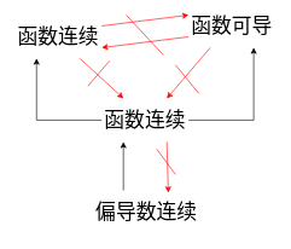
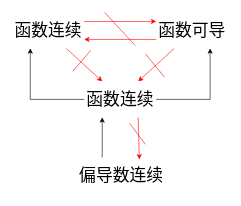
  <mxCell id="0" />
  <mxCell id="1" parent="0" />
  <mxCell id="2" value="&lt;font style=&quot;font-size: 28px;&quot;&gt;函数连续&lt;/font&gt;" style="rounded=0;whiteSpace=wrap;html=1;strokeColor=#FFFFFF;" vertex="1" parent="1"><mxGeometry x="20" y="20" width="120" height="60" as="geometry" /></mxCell>
- <mxCell id="3" value="&lt;font style=&quot;font-size: 28px;&quot;&gt;函数可导&lt;/font&gt;" style="rounded=0;whiteSpace=wrap;html=1;strokeColor=#FFFFFF;" vertex="1" parent="1"><mxGeometry x="260" y="5" width="120" height="60" as="geometry" /></mxCell>
+ <mxCell id="3" value="&lt;font style=&quot;font-size: 28px;&quot;&gt;函数可导&lt;/font&gt;" style="rounded=0;whiteSpace=wrap;html=1;strokeColor=#FFFFFF;" vertex="1" parent="1"><mxGeometry x="260" y="20" width="120" height="60" as="geometry" /></mxCell>
  <mxCell id="4" value="&lt;font style=&quot;font-size: 28px;&quot;&gt;函数连续&lt;/font&gt;" style="rounded=0;whiteSpace=wrap;html=1;strokeColor=#FFFFFF;" vertex="1" parent="1"><mxGeometry x="140" y="135" width="120" height="60" as="geometry" /></mxCell>
  <mxCell id="5" value="&lt;font style=&quot;font-size: 28px;&quot;&gt;偏导数连续&lt;/font&gt;" style="rounded=0;whiteSpace=wrap;html=1;strokeColor=#FFFFFF;" vertex="1" parent="1"><mxGeometry x="128" y="261" width="148" height="60" as="geometry" /></mxCell>
  <mxCell id="6" value="" style="endArrow=classic;html=1;rounded=0;entryX=0.25;entryY=0;entryDx=0;entryDy=0;exitX=0.75;exitY=1;exitDx=0;exitDy=0;strokeColor=#FF0000;" edge="1" parent="1" source="2" target="4"><mxGeometry width="50" height="50" relative="1" as="geometry"><mxPoint x="265" y="351" as="sourcePoint" /><mxPoint x="315" y="301" as="targetPoint" /></mxGeometry></mxCell>
  <mxCell id="7" value="" style="endArrow=classic;html=1;rounded=0;exitX=0.25;exitY=1;exitDx=0;exitDy=0;entryX=0.75;entryY=0;entryDx=0;entryDy=0;strokeColor=#FF0000;" edge="1" parent="1" source="3" target="4"><mxGeometry width="50" height="50" relative="1" as="geometry"><mxPoint x="265" y="351" as="sourcePoint" /><mxPoint x="315" y="301" as="targetPoint" /></mxGeometry></mxCell>
  <mxCell id="8" value="" style="endArrow=classic;html=1;rounded=0;entryX=0.25;entryY=1;entryDx=0;entryDy=0;" edge="1" parent="1" target="2"><mxGeometry width="50" height="50" relative="1" as="geometry"><mxPoint x="140" y="165" as="sourcePoint" /><mxPoint x="315" y="301" as="targetPoint" /><Array as="points"><mxPoint x="50" y="165" /></Array></mxGeometry></mxCell>
  <mxCell id="9" value="" style="endArrow=classic;html=1;rounded=0;exitX=1;exitY=0.5;exitDx=0;exitDy=0;entryX=0.75;entryY=1;entryDx=0;entryDy=0;" edge="1" parent="1" source="4" target="3"><mxGeometry width="50" height="50" relative="1" as="geometry"><mxPoint x="265" y="351" as="sourcePoint" /><mxPoint x="315" y="301" as="targetPoint" /><Array as="points"><mxPoint x="350" y="165" /></Array></mxGeometry></mxCell>
  <mxCell id="10" value="" style="endArrow=classic;html=1;rounded=0;exitX=1;exitY=0.25;exitDx=0;exitDy=0;entryX=0;entryY=0.25;entryDx=0;entryDy=0;strokeColor=#FF0000;" edge="1" parent="1" source="2" target="3"><mxGeometry width="50" height="50" relative="1" as="geometry"><mxPoint x="268" y="294" as="sourcePoint" /><mxPoint x="318" y="244" as="targetPoint" /></mxGeometry></mxCell>
  <mxCell id="11" value="" style="endArrow=classic;html=1;rounded=0;exitX=0;exitY=0.75;exitDx=0;exitDy=0;entryX=1;entryY=0.75;entryDx=0;entryDy=0;strokeColor=#FF0000;" edge="1" parent="1" source="3" target="2"><mxGeometry width="50" height="50" relative="1" as="geometry"><mxPoint x="268" y="294" as="sourcePoint" /><mxPoint x="318" y="244" as="targetPoint" /></mxGeometry></mxCell>
  <mxCell id="12" value="" style="endArrow=none;html=1;rounded=0;strokeColor=#FF0000;" edge="1" parent="1"><mxGeometry width="50" height="50" relative="1" as="geometry"><mxPoint x="174" y="20" as="sourcePoint" /><mxPoint x="225" y="75" as="targetPoint" /></mxGeometry></mxCell>
  <mxCell id="13" value="" style="endArrow=classic;html=1;rounded=0;exitX=0.75;exitY=1;exitDx=0;exitDy=0;strokeColor=#FF0000;" edge="1" parent="1" source="4"><mxGeometry width="50" height="50" relative="1" as="geometry"><mxPoint x="407" y="279" as="sourcePoint" /><mxPoint x="232" y="265" as="targetPoint" /></mxGeometry></mxCell>
  <mxCell id="14" value="" style="endArrow=classic;html=1;rounded=0;strokeColor=#000000;entryX=0.25;entryY=1;entryDx=0;entryDy=0;" edge="1" parent="1" target="4"><mxGeometry width="50" height="50" relative="1" as="geometry"><mxPoint x="170" y="262" as="sourcePoint" /><mxPoint x="395" y="273" as="targetPoint" /></mxGeometry></mxCell>
  <mxCell id="15" value="" style="endArrow=none;html=1;rounded=0;strokeColor=#FF0000;" edge="1" parent="1"><mxGeometry width="50" height="50" relative="1" as="geometry"><mxPoint x="216" y="205" as="sourcePoint" /><mxPoint x="242" y="240" as="targetPoint" /></mxGeometry></mxCell>
  <mxCell id="16" value="" style="endArrow=none;html=1;rounded=0;strokeColor=#FF0000;" edge="1" parent="1"><mxGeometry width="50" height="50" relative="1" as="geometry"><mxPoint x="242" y="89" as="sourcePoint" /><mxPoint x="274" y="128" as="targetPoint" /></mxGeometry></mxCell>
  <mxCell id="17" value="" style="endArrow=none;html=1;rounded=0;strokeColor=#FF0000;" edge="1" parent="1"><mxGeometry width="50" height="50" relative="1" as="geometry"><mxPoint x="151" y="83" as="sourcePoint" /><mxPoint x="121" y="118" as="targetPoint" /></mxGeometry></mxCell>
